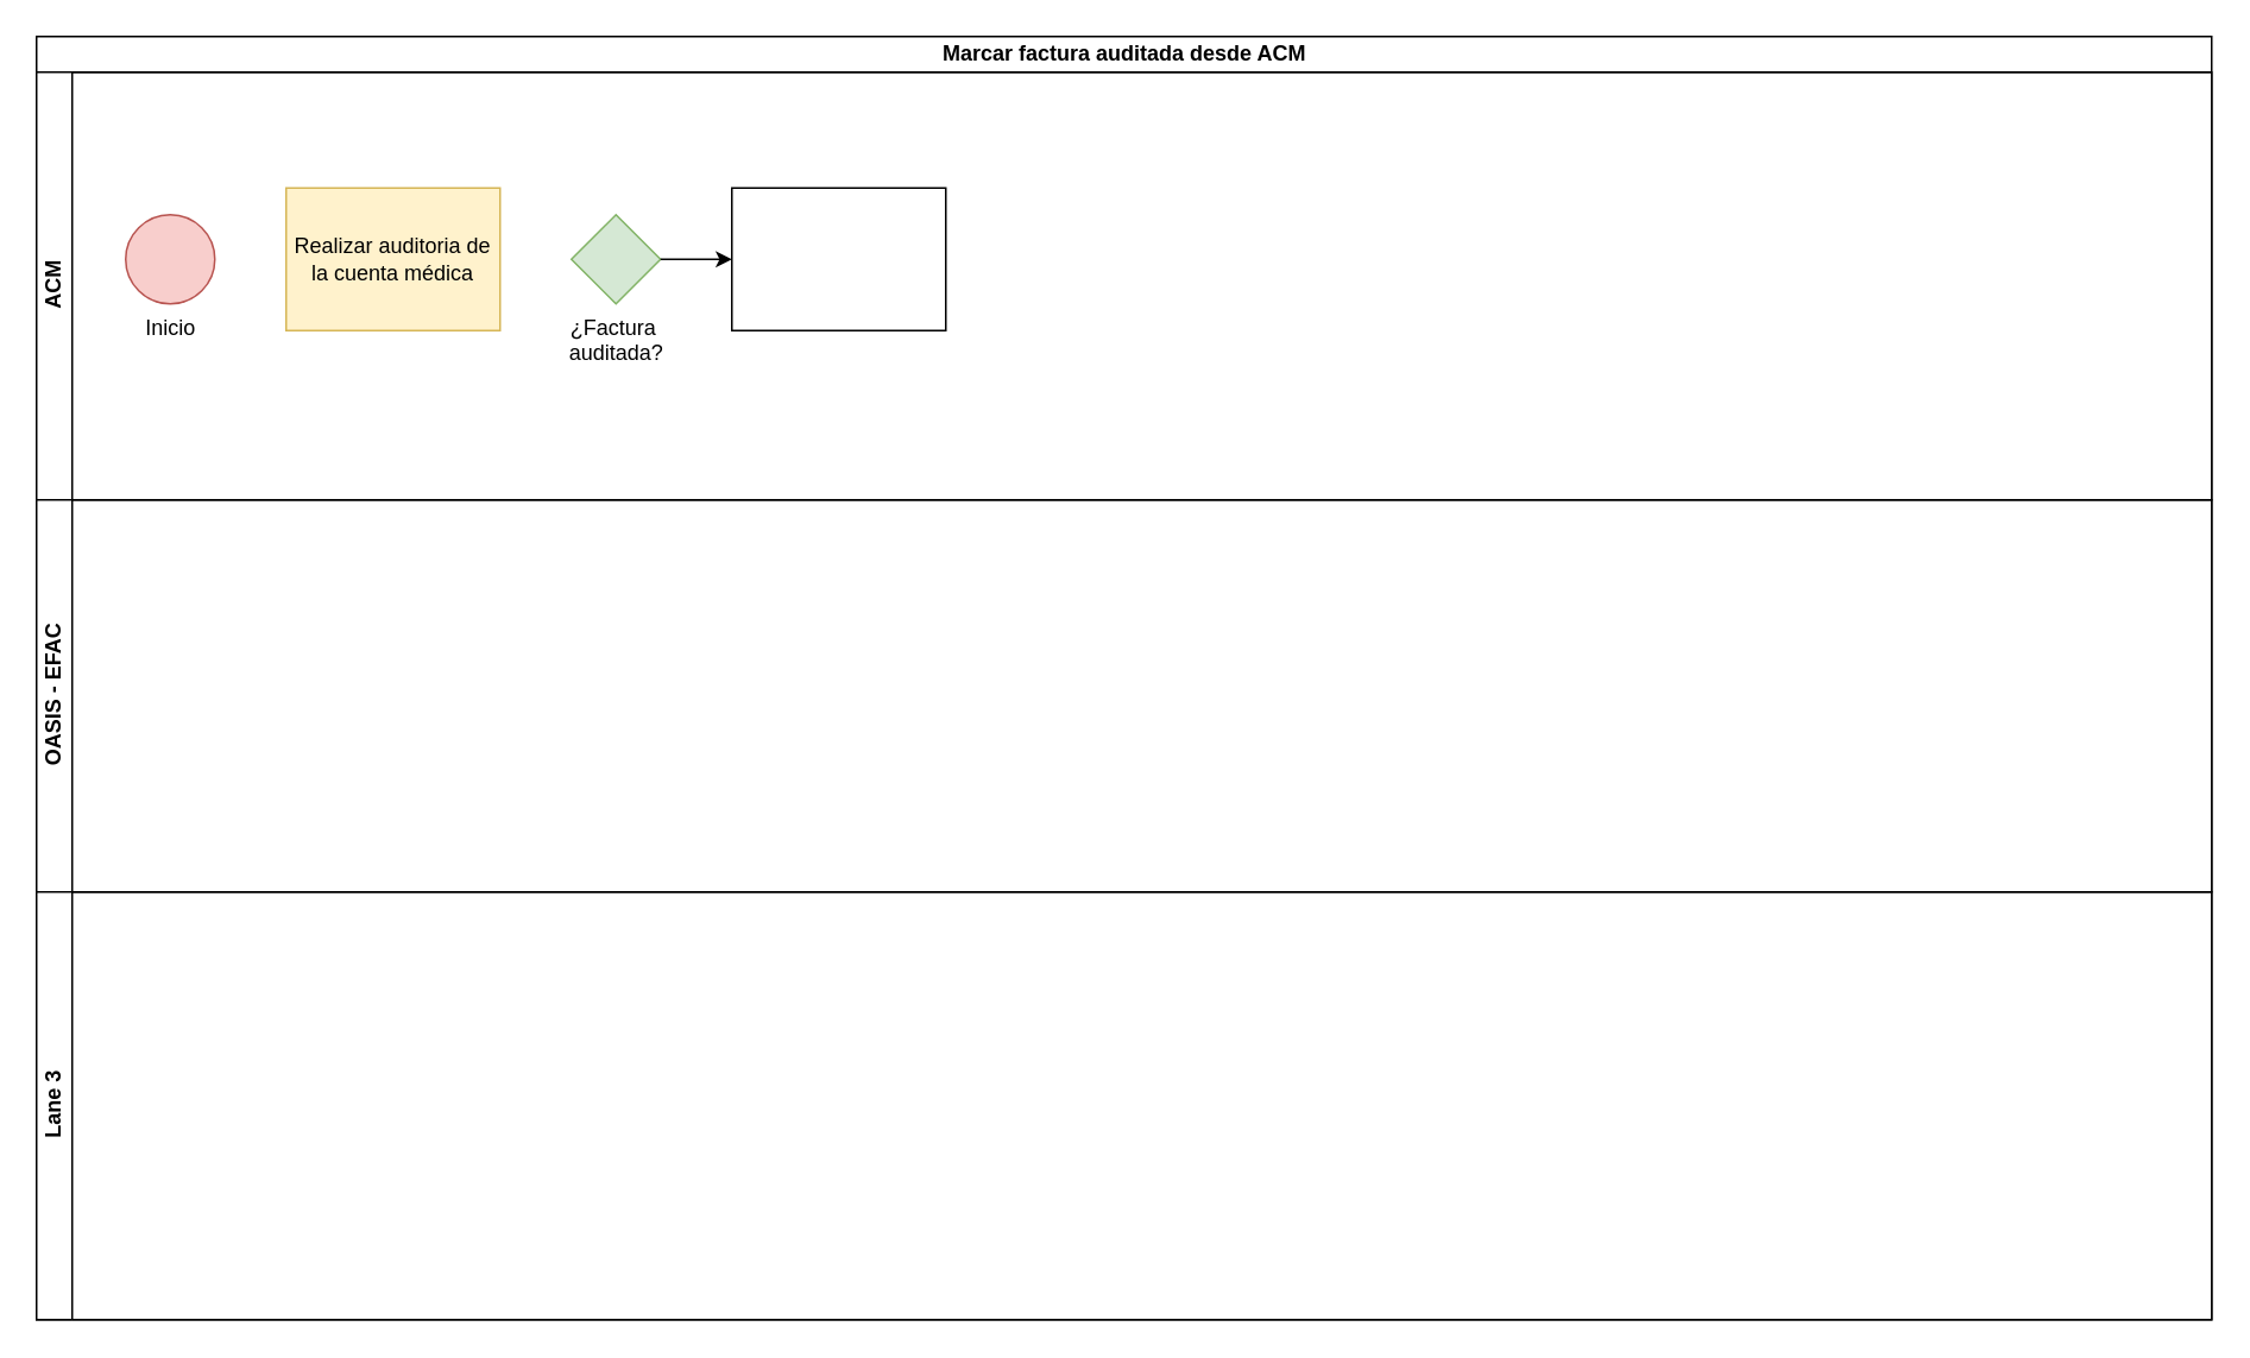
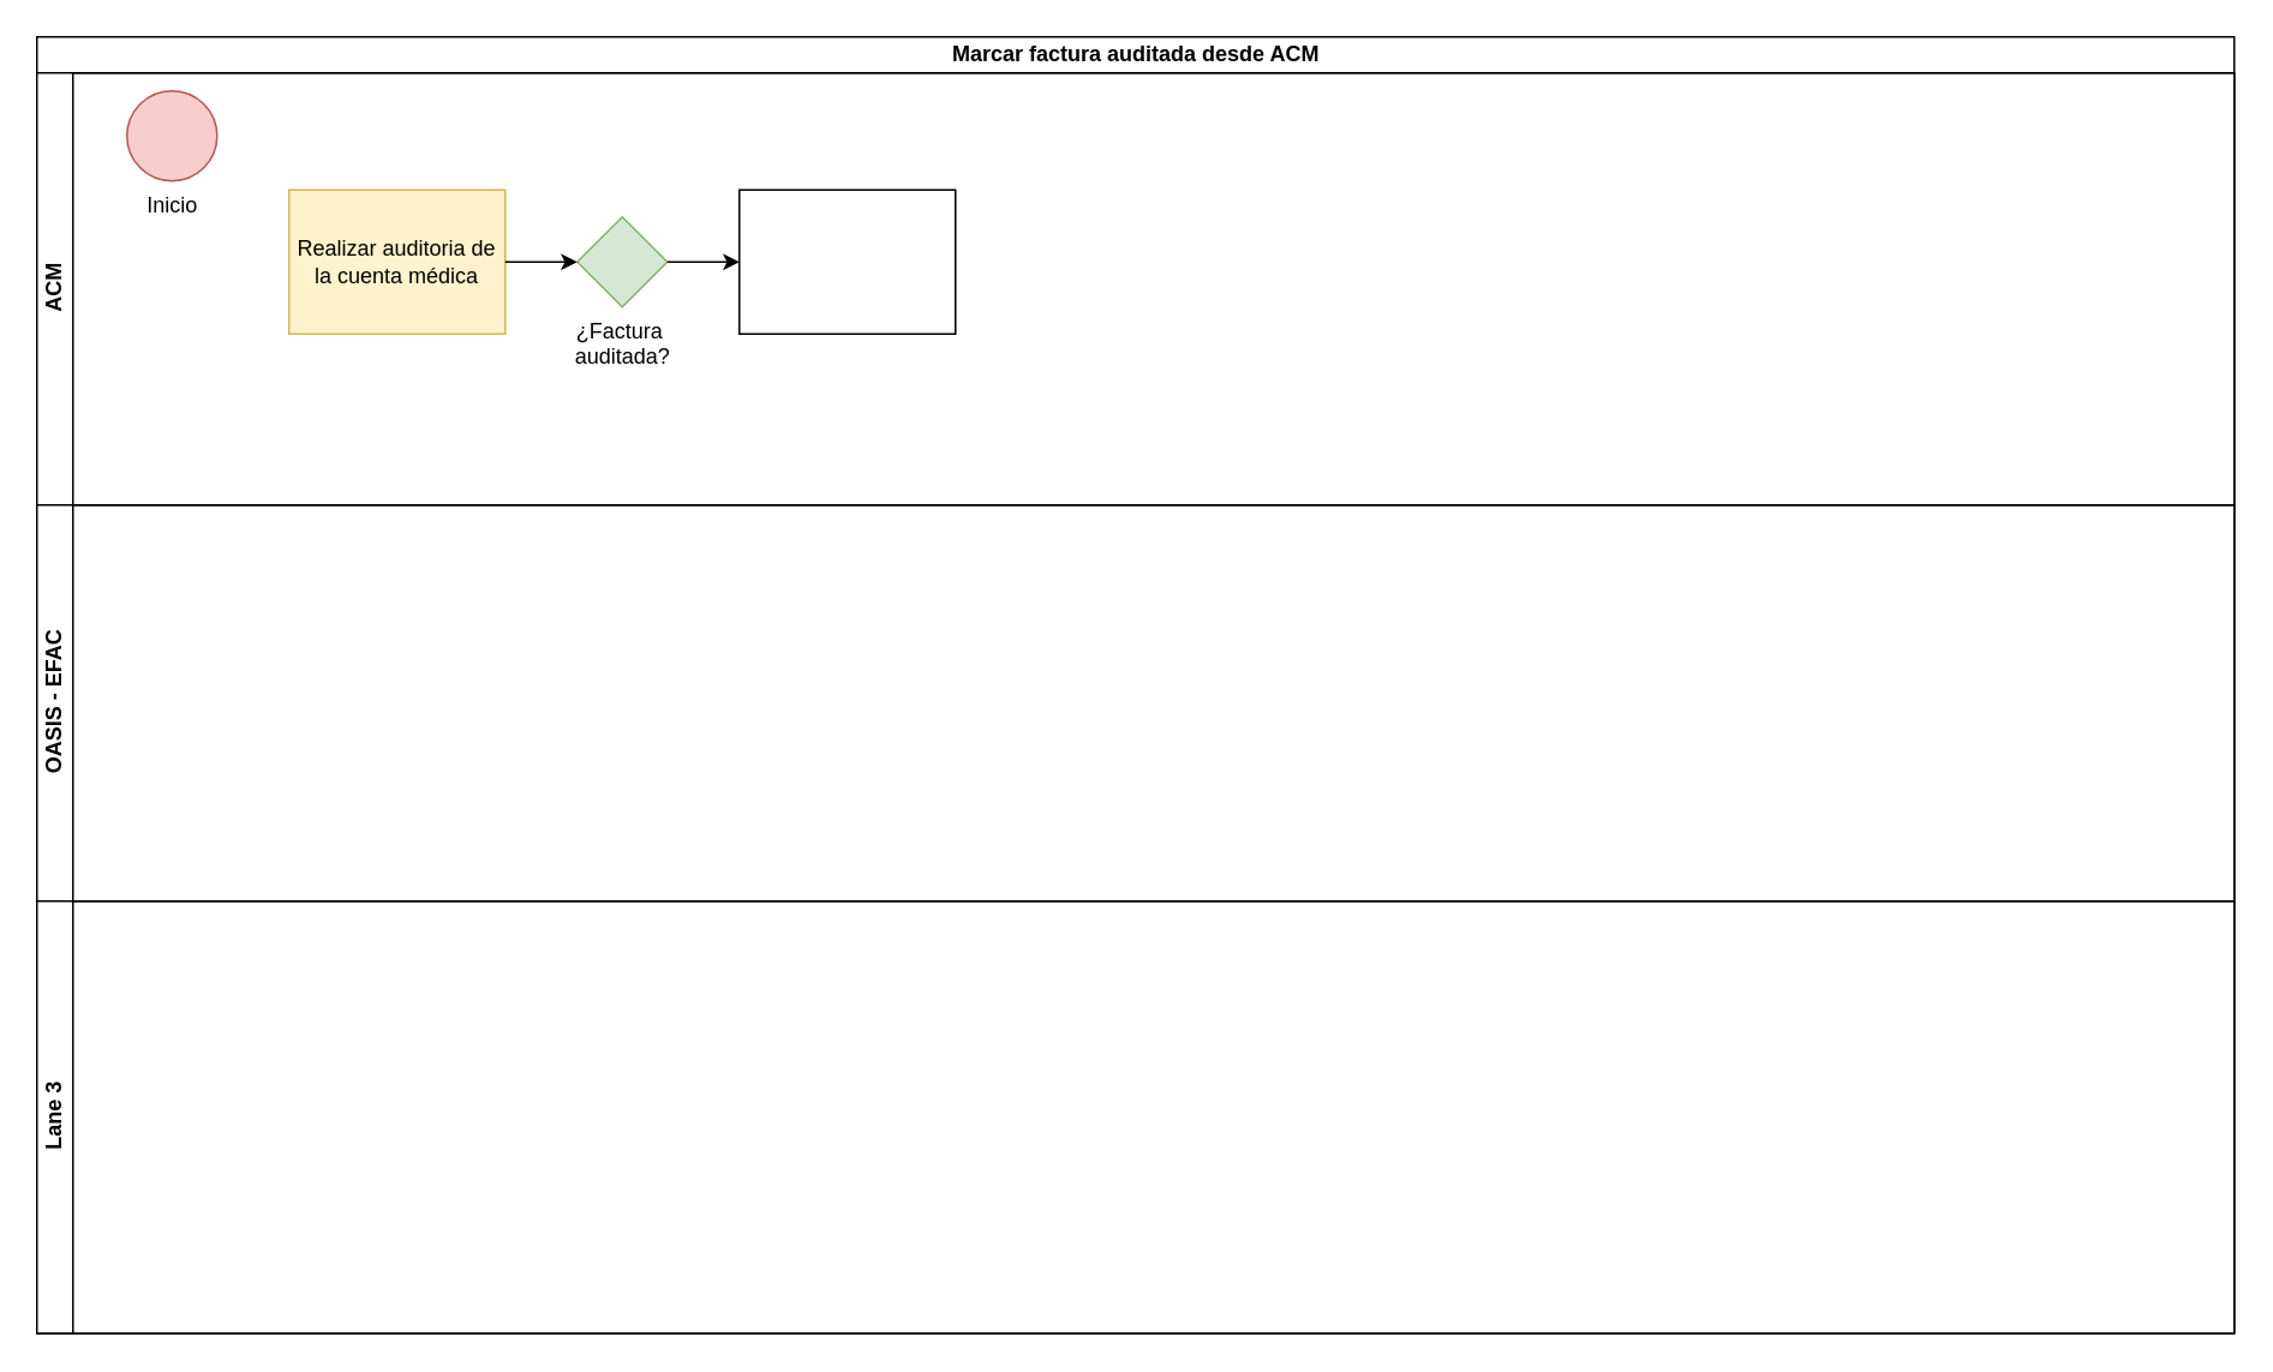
  <mxCell id="0" />
  <mxCell id="1" parent="0" />
  <mxCell id="2" value="Marcar factura auditada desde ACM" style="swimlane;childLayout=stackLayout;resizeParent=1;resizeParentMax=0;horizontal=1;startSize=20;horizontalStack=0;html=1;" vertex="1" parent="1"><mxGeometry x="20" y="20" width="1220" height="720" as="geometry" /></mxCell>
  <mxCell id="3" value="ACM" style="swimlane;startSize=20;horizontal=0;html=1;" vertex="1" parent="2"><mxGeometry y="20" width="1220" height="240" as="geometry" /></mxCell>
- <mxCell id="4" value="Inicio" style="points=[[0.145,0.145,0],[0.5,0,0],[0.855,0.145,0],[1,0.5,0],[0.855,0.855,0],[0.5,1,0],[0.145,0.855,0],[0,0.5,0]];shape=mxgraph.bpmn.event;html=1;verticalLabelPosition=bottom;labelBackgroundColor=#ffffff;verticalAlign=top;align=center;perimeter=ellipsePerimeter;outlineConnect=0;aspect=fixed;outline=standard;symbol=general;fillColor=#f8cecc;strokeColor=#b85450;" vertex="1" parent="3"><mxGeometry x="50" y="80" width="50" height="50" as="geometry" /></mxCell>
+ <mxCell id="4" value="Inicio" style="points=[[0.145,0.145,0],[0.5,0,0],[0.855,0.145,0],[1,0.5,0],[0.855,0.855,0],[0.5,1,0],[0.145,0.855,0],[0,0.5,0]];shape=mxgraph.bpmn.event;html=1;verticalLabelPosition=bottom;labelBackgroundColor=#ffffff;verticalAlign=top;align=center;perimeter=ellipsePerimeter;outlineConnect=0;aspect=fixed;outline=standard;symbol=general;fillColor=#f8cecc;strokeColor=#b85450;" vertex="1" parent="3"><mxGeometry x="50" y="10" width="50" height="50" as="geometry" /></mxCell>
  <mxCell id="5" value="Realizar auditoria de la cuenta médica" style="points=[[0.25,0,0],[0.5,0,0],[0.75,0,0],[1,0.25,0],[1,0.5,0],[1,0.75,0],[0.75,1,0],[0.5,1,0],[0.25,1,0],[0,0.75,0],[0,0.5,0],[0,0.25,0]];shape=mxgraph.bpmn.task2;whiteSpace=wrap;rectStyle=rounded;size=10;html=1;container=1;expand=0;collapsible=0;taskMarker=abstract;fillColor=#fff2cc;strokeColor=#d6b656;" vertex="1" parent="3"><mxGeometry x="140" y="65" width="120" height="80" as="geometry" /></mxCell>
  <mxCell id="6" value="¿Factura&amp;nbsp;&lt;div&gt;auditada?&lt;/div&gt;" style="points=[[0.25,0.25,0],[0.5,0,0],[0.75,0.25,0],[1,0.5,0],[0.75,0.75,0],[0.5,1,0],[0.25,0.75,0],[0,0.5,0]];shape=mxgraph.bpmn.gateway2;html=1;verticalLabelPosition=bottom;labelBackgroundColor=#ffffff;verticalAlign=top;align=center;perimeter=rhombusPerimeter;outlineConnect=0;outline=none;symbol=none;fillColor=#d5e8d4;strokeColor=#82b366;" vertex="1" parent="3"><mxGeometry x="300" y="80" width="50" height="50" as="geometry" /></mxCell>
+ <mxCell id="7" style="edgeStyle=orthogonalEdgeStyle;rounded=0;orthogonalLoop=1;jettySize=auto;html=1;" edge="1" parent="3" source="5" target="6"><mxGeometry relative="1" as="geometry"><mxPoint x="310" y="105" as="targetPoint" /></mxGeometry></mxCell>
  <mxCell id="8" value="" style="points=[[0.25,0,0],[0.5,0,0],[0.75,0,0],[1,0.25,0],[1,0.5,0],[1,0.75,0],[0.75,1,0],[0.5,1,0],[0.25,1,0],[0,0.75,0],[0,0.5,0],[0,0.25,0]];shape=mxgraph.bpmn.task2;whiteSpace=wrap;rectStyle=rounded;size=10;html=1;container=1;expand=0;collapsible=0;taskMarker=abstract;" vertex="1" parent="3"><mxGeometry x="390" y="65" width="120" height="80" as="geometry" /></mxCell>
  <mxCell id="9" style="edgeStyle=orthogonalEdgeStyle;rounded=0;orthogonalLoop=1;jettySize=auto;html=1;" edge="1" parent="3" source="6" target="8"><mxGeometry relative="1" as="geometry"><mxPoint x="390" y="105" as="targetPoint" /></mxGeometry></mxCell>
  <mxCell id="10" value="OASIS - EFAC" style="swimlane;startSize=20;horizontal=0;html=1;" vertex="1" parent="2"><mxGeometry y="260" width="1220" height="220" as="geometry" /></mxCell>
  <mxCell id="11" value="Lane 3" style="swimlane;startSize=20;horizontal=0;html=1;" vertex="1" parent="2"><mxGeometry y="480" width="1220" height="240" as="geometry" /></mxCell>
